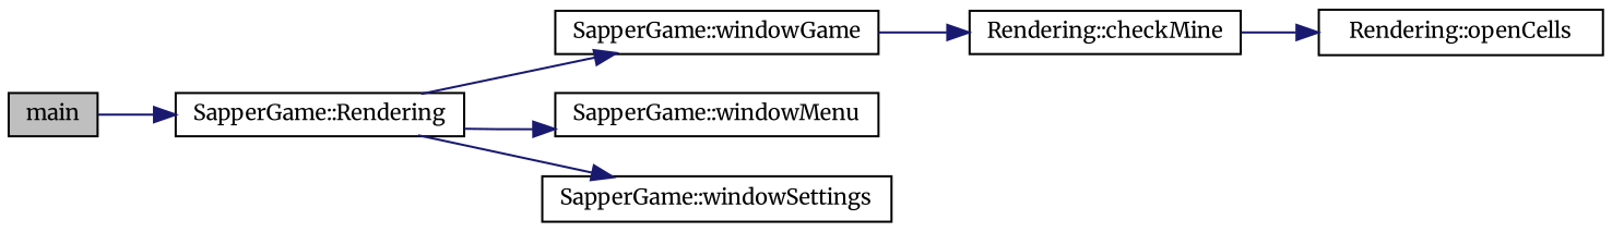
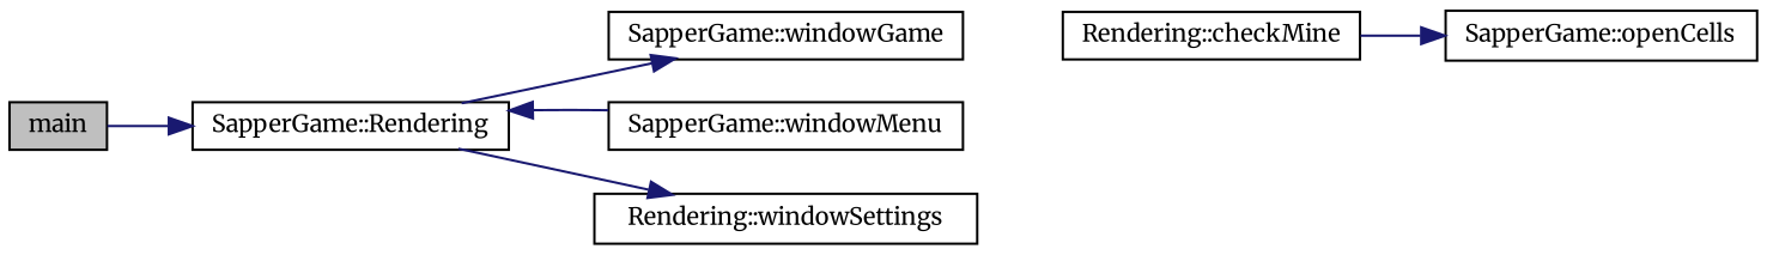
  digraph {
    fontname=Merriweather
    rankdir=LR
    node [color=black fillcolor=white fontname=Merriweather fontsize=10 shape=record style=filled]
    edge [color=midnightblue fontname=Merriweather fontsize=10 labelfontname=Helvetica labelfontsize=10 style=solid]
    n1 [fillcolor=grey75 fontcolor=black height=0.2 label=main width=0.4]
    n2 [height=0.2 label="SapperGame::Rendering" width=0.4]
    n3 [height=0.2 label="SapperGame::windowGame" width=0.4]
    n4 [height=0.2 label="SapperGame::windowMenu" width=0.4]
-   n5 [height=0.2 label="SapperGame::windowSettings" width=0.4]
+   n5 [height=0.2 label="Rendering::windowSettings" width=0.4]
    n6 [height=0.2 label="Rendering::checkMine" width=0.4]
-   n7 [height=0.2 label="Rendering::openCells" width=0.4]
+   n7 [height=0.2 label="SapperGame::openCells" width=0.4]
    n1 -> n2
    n2 -> n3
-   n2 -> n4
+   n4 -> n2
    n2 -> n5
-   n3 -> n6
    n6 -> n7
  }
